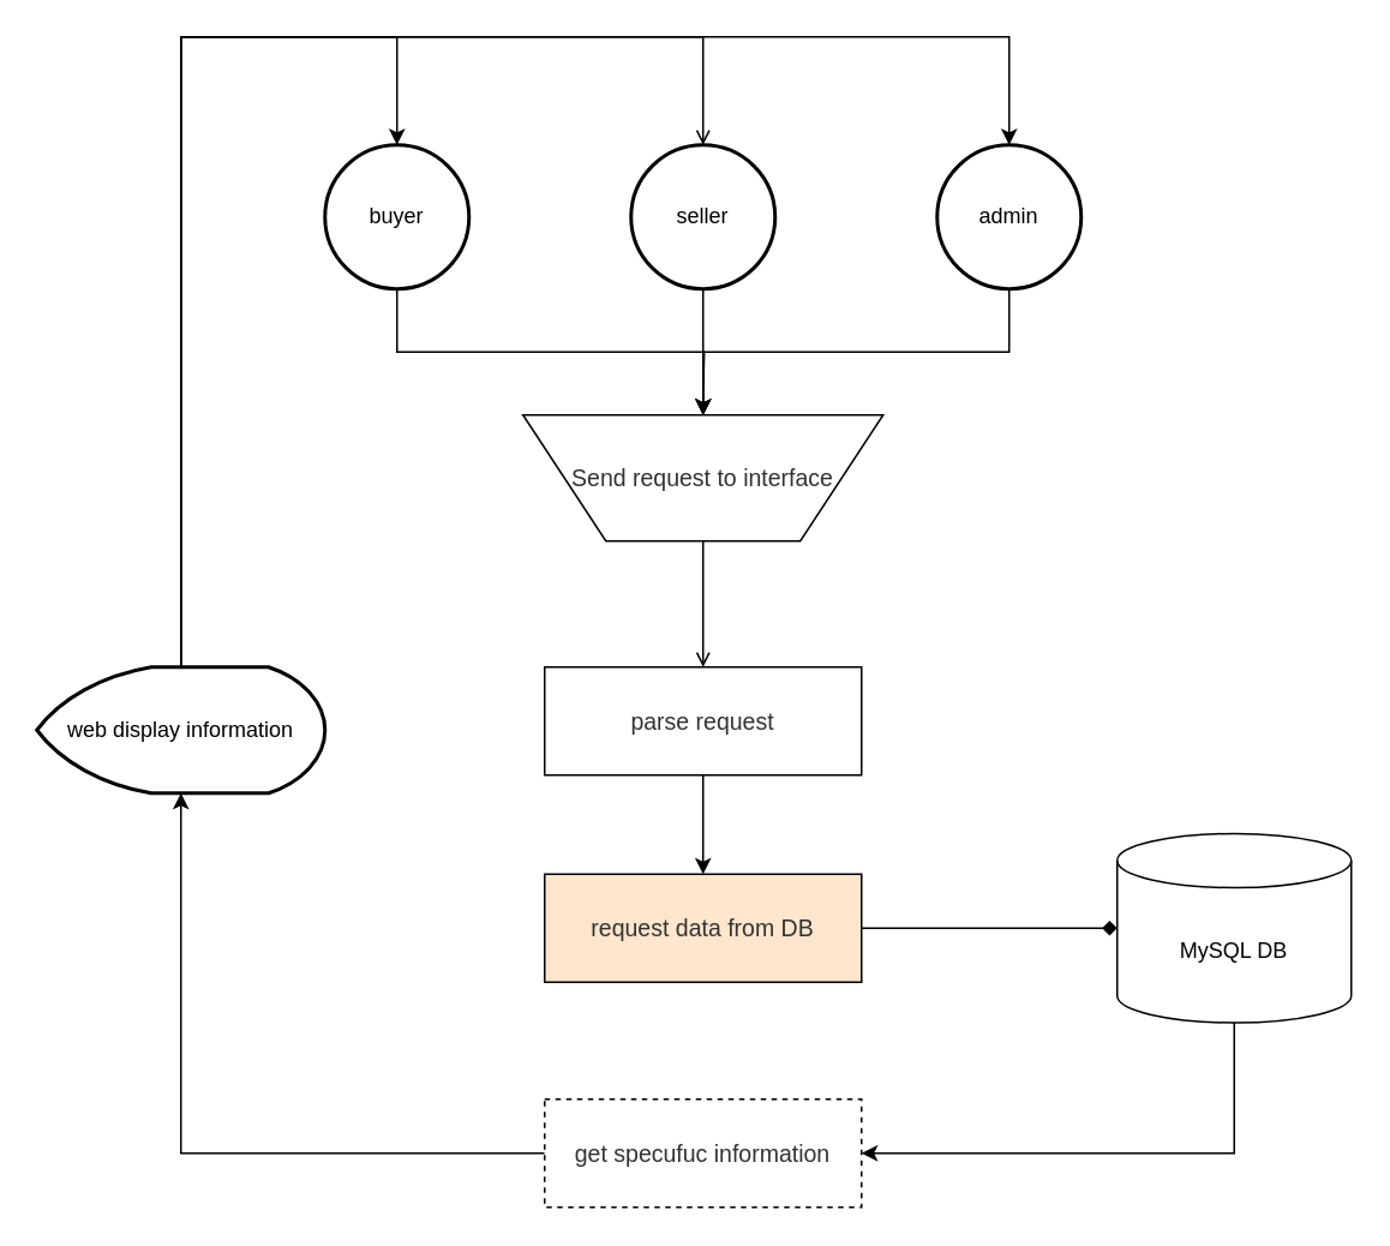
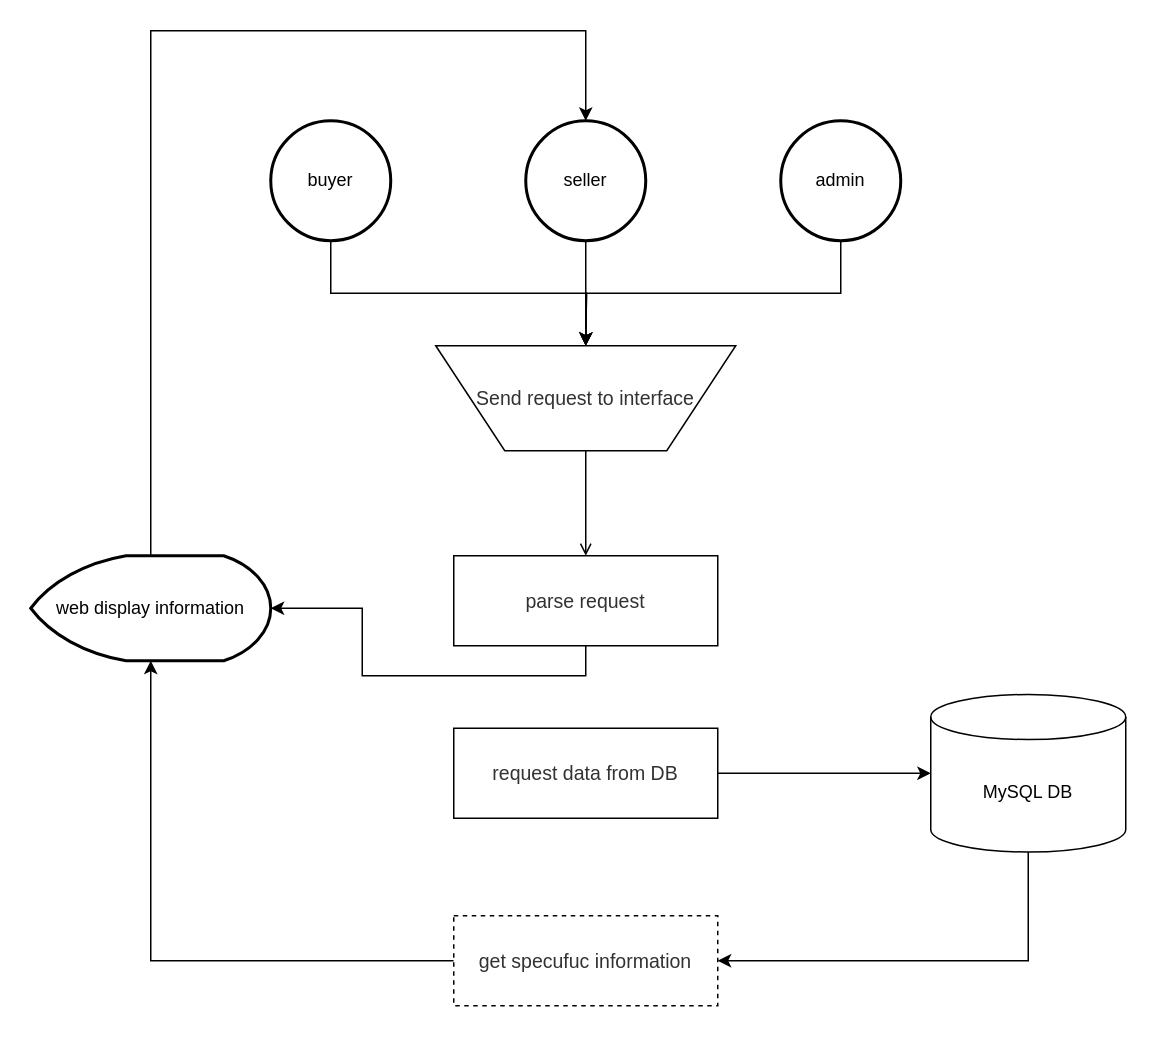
  <mxCell id="0" />
  <mxCell id="1" parent="0" />
  <mxCell id="2" style="edgeStyle=orthogonalEdgeStyle;rounded=0;orthogonalLoop=1;jettySize=auto;html=1;exitX=0.5;exitY=1;exitDx=0;exitDy=0;exitPerimeter=0;" edge="1" parent="1" source="3"><mxGeometry relative="1" as="geometry"><mxPoint x="390" y="230" as="targetPoint" /></mxGeometry></mxCell>
  <mxCell id="3" value="buyer" style="strokeWidth=2;html=1;shape=mxgraph.flowchart.start_2;whiteSpace=wrap;" vertex="1" parent="1"><mxGeometry x="180" y="80" width="80" height="80" as="geometry" /></mxCell>
  <mxCell id="4" style="edgeStyle=orthogonalEdgeStyle;rounded=0;orthogonalLoop=1;jettySize=auto;html=1;exitX=0.5;exitY=1;exitDx=0;exitDy=0;exitPerimeter=0;entryX=0.5;entryY=0;entryDx=0;entryDy=0;" edge="1" parent="1" source="5" target="11"><mxGeometry relative="1" as="geometry" /></mxCell>
  <mxCell id="5" value="seller" style="strokeWidth=2;html=1;shape=mxgraph.flowchart.start_2;whiteSpace=wrap;" vertex="1" parent="1"><mxGeometry x="350" y="80" width="80" height="80" as="geometry" /></mxCell>
  <mxCell id="6" style="edgeStyle=orthogonalEdgeStyle;rounded=0;orthogonalLoop=1;jettySize=auto;html=1;exitX=0.5;exitY=1;exitDx=0;exitDy=0;exitPerimeter=0;" edge="1" parent="1" source="7"><mxGeometry relative="1" as="geometry"><mxPoint x="390" y="230" as="targetPoint" /></mxGeometry></mxCell>
  <mxCell id="7" value="admin" style="strokeWidth=2;html=1;shape=mxgraph.flowchart.start_2;whiteSpace=wrap;" vertex="1" parent="1"><mxGeometry x="520" y="80" width="80" height="80" as="geometry" /></mxCell>
  <mxCell id="8" style="edgeStyle=orthogonalEdgeStyle;rounded=0;orthogonalLoop=1;jettySize=auto;html=1;exitX=0.5;exitY=1;exitDx=0;exitDy=0;exitPerimeter=0;entryX=1;entryY=0.5;entryDx=0;entryDy=0;" edge="1" parent="1" source="9" target="17"><mxGeometry relative="1" as="geometry" /></mxCell>
  <mxCell id="9" value="MySQL DB" style="shape=cylinder3;whiteSpace=wrap;html=1;boundedLbl=1;backgroundOutline=1;size=15;" vertex="1" parent="1"><mxGeometry x="620" y="462.5" width="130" height="105" as="geometry" /></mxCell>
  <mxCell id="10" style="edgeStyle=orthogonalEdgeStyle;rounded=0;orthogonalLoop=1;jettySize=auto;html=1;entryX=0.5;entryY=0;entryDx=0;entryDy=0;endArrow=open;" edge="1" parent="1" source="11" target="13"><mxGeometry relative="1" as="geometry" /></mxCell>
  <mxCell id="11" value="&lt;span style=&quot;color: rgb(50 , 50 , 50) ; font-size: 13px ; background-color: rgba(255 , 255 , 255 , 0.01)&quot;&gt;Send request to interface&lt;/span&gt;" style="verticalLabelPosition=middle;verticalAlign=middle;html=1;shape=trapezoid;perimeter=trapezoidPerimeter;whiteSpace=wrap;size=0.23;arcSize=10;flipV=1;labelPosition=center;align=center;" vertex="1" parent="1"><mxGeometry x="290" y="230" width="200" height="70" as="geometry" /></mxCell>
- <mxCell id="12" style="edgeStyle=orthogonalEdgeStyle;rounded=0;orthogonalLoop=1;jettySize=auto;html=1;exitX=0.5;exitY=1;exitDx=0;exitDy=0;entryX=0.5;entryY=0;entryDx=0;entryDy=0;" edge="1" parent="1" source="13" target="15"><mxGeometry relative="1" as="geometry" /></mxCell>
+ <mxCell id="12" style="edgeStyle=orthogonalEdgeStyle;rounded=0;orthogonalLoop=1;jettySize=auto;html=1;exitX=0.5;exitY=1;exitDx=0;exitDy=0;" edge="1" parent="1" source="13" target="21"><mxGeometry relative="1" as="geometry" /></mxCell>
  <mxCell id="13" value="&lt;span style=&quot;color: rgb(50 , 50 , 50) ; font-size: 13px ; background-color: rgba(255 , 255 , 255 , 0.01)&quot;&gt;parse request&lt;/span&gt;" style="rounded=0;whiteSpace=wrap;html=1;" vertex="1" parent="1"><mxGeometry x="302" y="370" width="176" height="60" as="geometry" /></mxCell>
- <mxCell id="14" style="edgeStyle=orthogonalEdgeStyle;rounded=0;orthogonalLoop=1;jettySize=auto;html=1;exitX=1;exitY=0.5;exitDx=0;exitDy=0;entryX=0;entryY=0.5;entryDx=0;entryDy=0;entryPerimeter=0;endArrow=diamond;" edge="1" parent="1" source="15" target="9"><mxGeometry relative="1" as="geometry" /></mxCell>
- <mxCell id="15" value="&lt;span style=&quot;color: rgb(50 , 50 , 50) ; font-size: 13px ; background-color: rgba(255 , 255 , 255 , 0.01)&quot;&gt;request data from DB&lt;/span&gt;" style="rounded=0;whiteSpace=wrap;html=1;fillColor=#ffe6cc;" vertex="1" parent="1"><mxGeometry x="302" y="485" width="176" height="60" as="geometry" /></mxCell>
+ <mxCell id="14" style="edgeStyle=orthogonalEdgeStyle;rounded=0;orthogonalLoop=1;jettySize=auto;html=1;exitX=1;exitY=0.5;exitDx=0;exitDy=0;entryX=0;entryY=0.5;entryDx=0;entryDy=0;entryPerimeter=0;" edge="1" parent="1" source="15" target="9"><mxGeometry relative="1" as="geometry" /></mxCell>
+ <mxCell id="15" value="&lt;span style=&quot;color: rgb(50 , 50 , 50) ; font-size: 13px ; background-color: rgba(255 , 255 , 255 , 0.01)&quot;&gt;request data from DB&lt;/span&gt;" style="rounded=0;whiteSpace=wrap;html=1;" vertex="1" parent="1"><mxGeometry x="302" y="485" width="176" height="60" as="geometry" /></mxCell>
  <mxCell id="16" style="edgeStyle=orthogonalEdgeStyle;rounded=0;orthogonalLoop=1;jettySize=auto;html=1;exitX=0;exitY=0.5;exitDx=0;exitDy=0;entryX=0.5;entryY=1;entryDx=0;entryDy=0;entryPerimeter=0;" edge="1" parent="1" source="17" target="21"><mxGeometry relative="1" as="geometry" /></mxCell>
  <mxCell id="17" value="&lt;span style=&quot;color: rgb(50 , 50 , 50) ; font-size: 13px ; background-color: rgba(255 , 255 , 255 , 0.01)&quot;&gt;get specufuc information&lt;/span&gt;" style="rounded=0;whiteSpace=wrap;html=1;dashed=1;" vertex="1" parent="1"><mxGeometry x="302" y="610" width="176" height="60" as="geometry" /></mxCell>
- <mxCell id="18" style="edgeStyle=orthogonalEdgeStyle;rounded=0;orthogonalLoop=1;jettySize=auto;html=1;exitX=0.5;exitY=0;exitDx=0;exitDy=0;exitPerimeter=0;entryX=0.5;entryY=0;entryDx=0;entryDy=0;entryPerimeter=0;" edge="1" parent="1" source="21" target="7"><mxGeometry relative="1" as="geometry"><Array as="points"><mxPoint x="100" y="20" /><mxPoint x="560" y="20" /></Array></mxGeometry></mxCell>
- <mxCell id="19" style="edgeStyle=orthogonalEdgeStyle;rounded=0;orthogonalLoop=1;jettySize=auto;html=1;exitX=0.5;exitY=0;exitDx=0;exitDy=0;exitPerimeter=0;entryX=0.5;entryY=0;entryDx=0;entryDy=0;entryPerimeter=0;endArrow=open;" edge="1" parent="1" source="21" target="5"><mxGeometry relative="1" as="geometry"><Array as="points"><mxPoint x="100" y="20" /><mxPoint x="390" y="20" /></Array></mxGeometry></mxCell>
- <mxCell id="20" style="edgeStyle=orthogonalEdgeStyle;rounded=0;orthogonalLoop=1;jettySize=auto;html=1;exitX=0.5;exitY=0;exitDx=0;exitDy=0;exitPerimeter=0;entryX=0.5;entryY=0;entryDx=0;entryDy=0;entryPerimeter=0;" edge="1" parent="1" source="21" target="3"><mxGeometry relative="1" as="geometry"><Array as="points"><mxPoint x="100" y="20" /><mxPoint x="220" y="20" /></Array></mxGeometry></mxCell>
+ <mxCell id="19" style="edgeStyle=orthogonalEdgeStyle;rounded=0;orthogonalLoop=1;jettySize=auto;html=1;exitX=0.5;exitY=0;exitDx=0;exitDy=0;exitPerimeter=0;entryX=0.5;entryY=0;entryDx=0;entryDy=0;entryPerimeter=0;" edge="1" parent="1" source="21" target="5"><mxGeometry relative="1" as="geometry"><Array as="points"><mxPoint x="100" y="20" /><mxPoint x="390" y="20" /></Array></mxGeometry></mxCell>
  <mxCell id="21" value="web display information" style="strokeWidth=2;html=1;shape=mxgraph.flowchart.display;whiteSpace=wrap;" vertex="1" parent="1"><mxGeometry x="20" y="370" width="160" height="70" as="geometry" /></mxCell>
